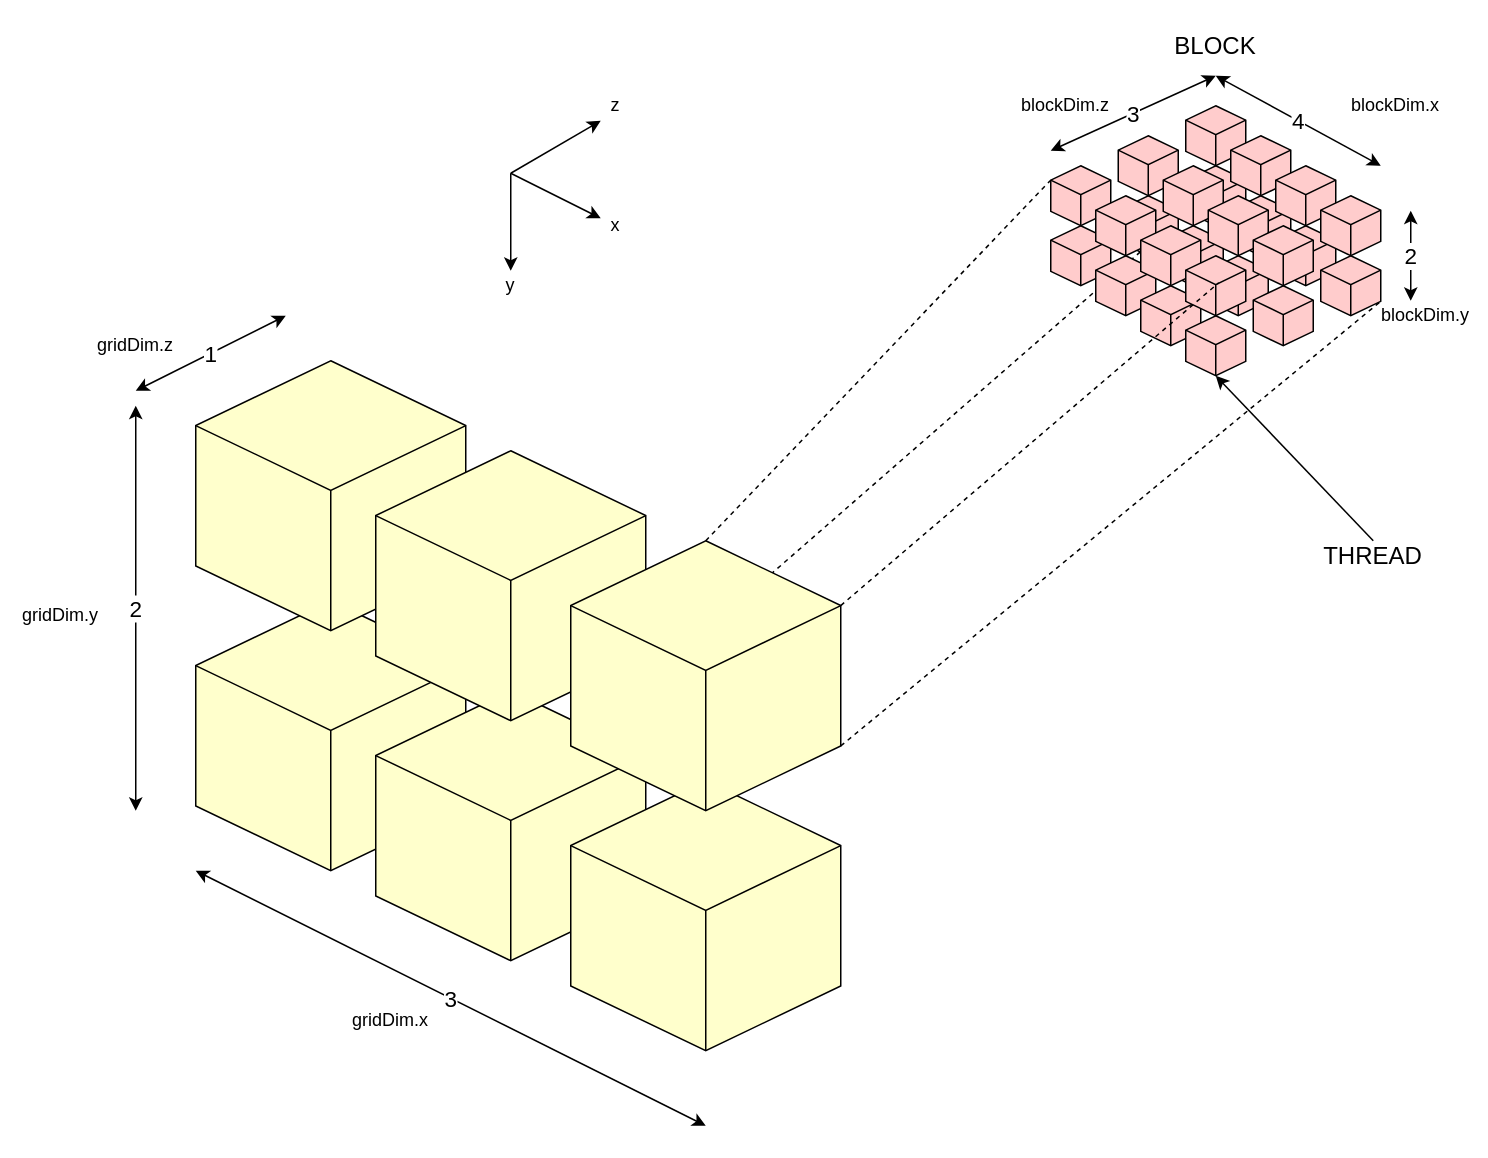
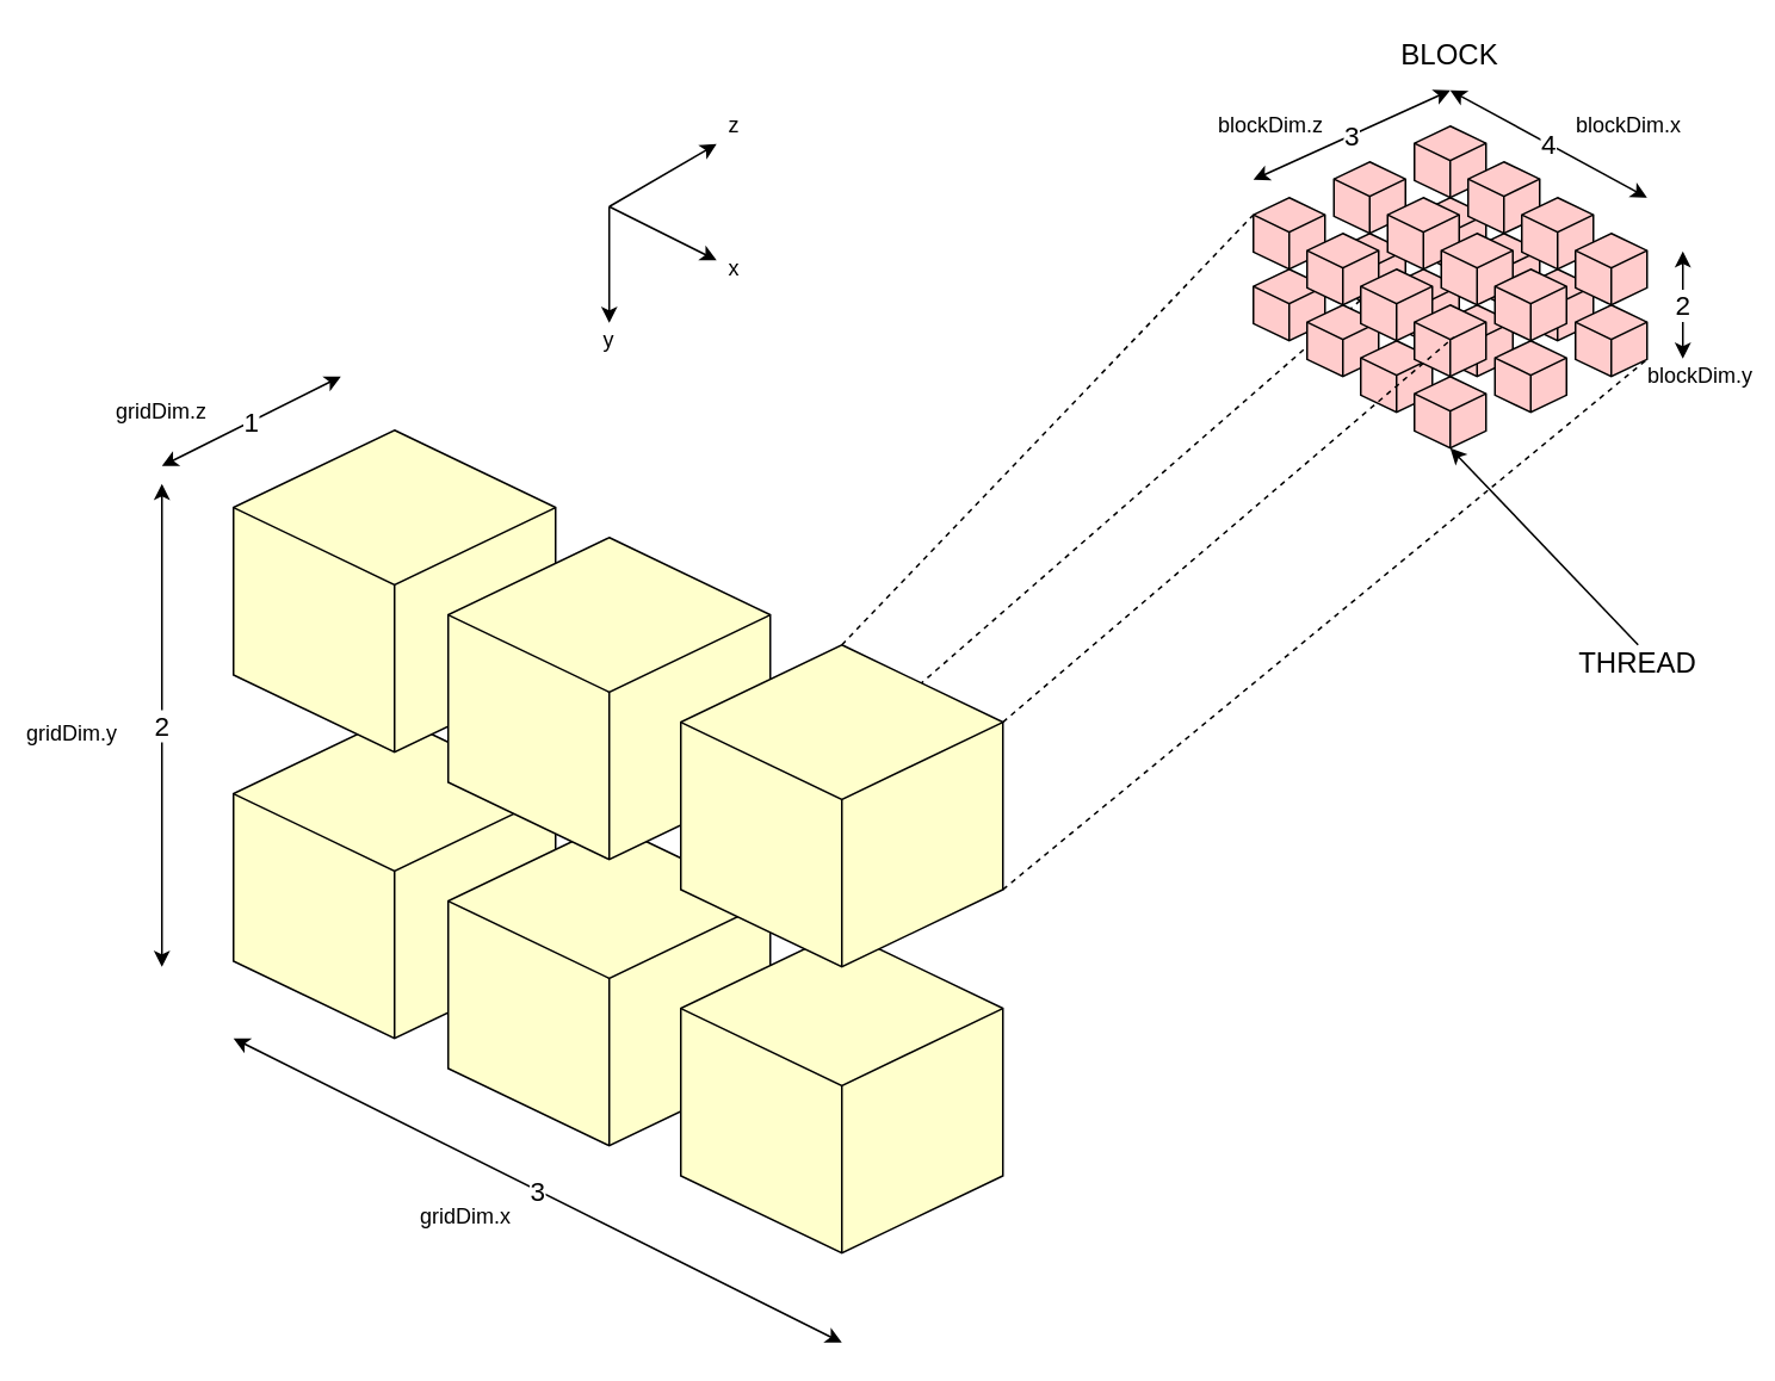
  <mxCell id="0" />
  <mxCell id="1" parent="0" />
  <mxCell id="2" value="" style="endArrow=none;html=1;exitX=0;exitY=0;exitDx=180;exitDy=43.214;exitPerimeter=0;entryX=0.575;entryY=0.6;entryDx=0;entryDy=0;entryPerimeter=0;dashed=1;" edge="1" parent="1" target="26"><mxGeometry width="50" height="50" relative="1" as="geometry"><mxPoint x="450" y="437.604" as="sourcePoint" /><mxPoint x="702" y="222.39" as="targetPoint" /></mxGeometry></mxCell>
  <mxCell id="3" value="" style="html=1;whiteSpace=wrap;shape=isoCube2;backgroundOutline=1;isoAngle=15;fillColor=#FFCCCC;" vertex="1" parent="1"><mxGeometry x="790" y="110" width="40" height="40" as="geometry" /></mxCell>
  <mxCell id="4" value="" style="html=1;whiteSpace=wrap;shape=isoCube2;backgroundOutline=1;isoAngle=15;fillColor=#FFCCCC;" vertex="1" parent="1"><mxGeometry x="820" y="130" width="40" height="40" as="geometry" /></mxCell>
  <mxCell id="5" value="" style="html=1;whiteSpace=wrap;shape=isoCube2;backgroundOutline=1;isoAngle=15;fillColor=#FFCCCC;" vertex="1" parent="1"><mxGeometry x="850" y="150" width="40" height="40" as="geometry" /></mxCell>
  <mxCell id="6" value="" style="html=1;whiteSpace=wrap;shape=isoCube2;backgroundOutline=1;isoAngle=15;fillColor=#FFCCCC;" vertex="1" parent="1"><mxGeometry x="880" y="170" width="40" height="40" as="geometry" /></mxCell>
  <mxCell id="7" value="" style="html=1;whiteSpace=wrap;shape=isoCube2;backgroundOutline=1;isoAngle=15;fillColor=#FFCCCC;" vertex="1" parent="1"><mxGeometry x="745" y="130" width="40" height="40" as="geometry" /></mxCell>
  <mxCell id="8" value="" style="html=1;whiteSpace=wrap;shape=isoCube2;backgroundOutline=1;isoAngle=15;fillColor=#FFCCCC;" vertex="1" parent="1"><mxGeometry x="775" y="150" width="40" height="40" as="geometry" /></mxCell>
  <mxCell id="9" value="" style="html=1;whiteSpace=wrap;shape=isoCube2;backgroundOutline=1;isoAngle=15;fillColor=#FFCCCC;" vertex="1" parent="1"><mxGeometry x="805" y="170" width="40" height="40" as="geometry" /></mxCell>
  <mxCell id="10" value="" style="html=1;whiteSpace=wrap;shape=isoCube2;backgroundOutline=1;isoAngle=15;fillColor=#FFCCCC;" vertex="1" parent="1"><mxGeometry x="835" y="190" width="40" height="40" as="geometry" /></mxCell>
  <mxCell id="11" value="" style="html=1;whiteSpace=wrap;shape=isoCube2;backgroundOutline=1;isoAngle=15;fillColor=#FFCCCC;" vertex="1" parent="1"><mxGeometry x="700" y="150" width="40" height="40" as="geometry" /></mxCell>
  <mxCell id="12" value="" style="html=1;whiteSpace=wrap;shape=isoCube2;backgroundOutline=1;isoAngle=15;fillColor=#FFCCCC;" vertex="1" parent="1"><mxGeometry x="730" y="170" width="40" height="40" as="geometry" /></mxCell>
  <mxCell id="13" value="" style="html=1;whiteSpace=wrap;shape=isoCube2;backgroundOutline=1;isoAngle=15;fillColor=#FFCCCC;" vertex="1" parent="1"><mxGeometry x="760" y="190" width="40" height="40" as="geometry" /></mxCell>
  <mxCell id="14" value="" style="html=1;whiteSpace=wrap;shape=isoCube2;backgroundOutline=1;isoAngle=15;fillColor=#FFCCCC;" vertex="1" parent="1"><mxGeometry x="790" y="210" width="40" height="40" as="geometry" /></mxCell>
  <mxCell id="15" value="" style="html=1;whiteSpace=wrap;shape=isoCube2;backgroundOutline=1;isoAngle=15;fillColor=#FFFFCC;" vertex="1" parent="1"><mxGeometry x="130" y="400" width="180" height="180" as="geometry" /></mxCell>
  <mxCell id="16" value="" style="html=1;whiteSpace=wrap;shape=isoCube2;backgroundOutline=1;isoAngle=15;fillColor=#FFFFCC;" vertex="1" parent="1"><mxGeometry x="250" y="460" width="180" height="180" as="geometry" /></mxCell>
  <mxCell id="17" value="" style="html=1;whiteSpace=wrap;shape=isoCube2;backgroundOutline=1;isoAngle=15;fillColor=#FFFFCC;" vertex="1" parent="1"><mxGeometry x="380" y="520" width="180" height="180" as="geometry" /></mxCell>
  <mxCell id="18" value="" style="html=1;whiteSpace=wrap;shape=isoCube2;backgroundOutline=1;isoAngle=15;fillColor=#FFFFCC;" vertex="1" parent="1"><mxGeometry x="130" y="240" width="180" height="180" as="geometry" /></mxCell>
  <mxCell id="19" value="" style="html=1;whiteSpace=wrap;shape=isoCube2;backgroundOutline=1;isoAngle=15;fillColor=#FFFFCC;" vertex="1" parent="1"><mxGeometry x="250" y="300" width="180" height="180" as="geometry" /></mxCell>
  <mxCell id="20" value="" style="html=1;whiteSpace=wrap;shape=isoCube2;backgroundOutline=1;isoAngle=15;fillColor=#FFFFCC;" vertex="1" parent="1"><mxGeometry x="380" y="360" width="180" height="180" as="geometry" /></mxCell>
  <mxCell id="21" value="" style="html=1;whiteSpace=wrap;shape=isoCube2;backgroundOutline=1;isoAngle=15;fillColor=#FFCCCC;" vertex="1" parent="1"><mxGeometry x="700" y="110" width="40" height="40" as="geometry" /></mxCell>
  <mxCell id="22" value="" style="html=1;whiteSpace=wrap;shape=isoCube2;backgroundOutline=1;isoAngle=15;fillColor=#FFCCCC;" vertex="1" parent="1"><mxGeometry x="730" y="130" width="40" height="40" as="geometry" /></mxCell>
  <mxCell id="23" value="" style="html=1;whiteSpace=wrap;shape=isoCube2;backgroundOutline=1;isoAngle=15;fillColor=#FFCCCC;" vertex="1" parent="1"><mxGeometry x="760" y="150" width="40" height="40" as="geometry" /></mxCell>
  <mxCell id="24" value="" style="html=1;whiteSpace=wrap;shape=isoCube2;backgroundOutline=1;isoAngle=15;fillColor=#FFCCCC;" vertex="1" parent="1"><mxGeometry x="790" y="170" width="40" height="40" as="geometry" /></mxCell>
  <mxCell id="25" value="" style="html=1;whiteSpace=wrap;shape=isoCube2;backgroundOutline=1;isoAngle=15;fillColor=#FFCCCC;" vertex="1" parent="1"><mxGeometry x="745" y="90" width="40" height="40" as="geometry" /></mxCell>
  <mxCell id="26" value="" style="html=1;whiteSpace=wrap;shape=isoCube2;backgroundOutline=1;isoAngle=15;fillColor=#FFCCCC;" vertex="1" parent="1"><mxGeometry x="775" y="110" width="40" height="40" as="geometry" /></mxCell>
  <mxCell id="27" value="" style="html=1;whiteSpace=wrap;shape=isoCube2;backgroundOutline=1;isoAngle=15;fillColor=#FFCCCC;" vertex="1" parent="1"><mxGeometry x="805" y="130" width="40" height="40" as="geometry" /></mxCell>
  <mxCell id="28" value="" style="html=1;whiteSpace=wrap;shape=isoCube2;backgroundOutline=1;isoAngle=15;fillColor=#FFCCCC;" vertex="1" parent="1"><mxGeometry x="835" y="150" width="40" height="40" as="geometry" /></mxCell>
  <mxCell id="29" value="" style="html=1;whiteSpace=wrap;shape=isoCube2;backgroundOutline=1;isoAngle=15;fillColor=#FFCCCC;" vertex="1" parent="1"><mxGeometry x="790" y="70" width="40" height="40" as="geometry" /></mxCell>
  <mxCell id="30" value="" style="html=1;whiteSpace=wrap;shape=isoCube2;backgroundOutline=1;isoAngle=15;fillColor=#FFCCCC;" vertex="1" parent="1"><mxGeometry x="820" y="90" width="40" height="40" as="geometry" /></mxCell>
  <mxCell id="31" value="" style="html=1;whiteSpace=wrap;shape=isoCube2;backgroundOutline=1;isoAngle=15;fillColor=#FFCCCC;" vertex="1" parent="1"><mxGeometry x="850" y="110" width="40" height="40" as="geometry" /></mxCell>
  <mxCell id="32" value="" style="html=1;whiteSpace=wrap;shape=isoCube2;backgroundOutline=1;isoAngle=15;fillColor=#FFCCCC;" vertex="1" parent="1"><mxGeometry x="880" y="130" width="40" height="40" as="geometry" /></mxCell>
  <mxCell id="33" value="&lt;font style=&quot;font-size: 15px&quot;&gt;4&lt;/font&gt;" style="endArrow=classic;startArrow=classic;html=1;" edge="1" parent="1"><mxGeometry width="50" height="50" relative="1" as="geometry"><mxPoint x="810" y="50" as="sourcePoint" /><mxPoint x="920" y="110" as="targetPoint" /></mxGeometry></mxCell>
  <mxCell id="34" value="&lt;font style=&quot;font-size: 15px&quot;&gt;3&lt;/font&gt;" style="endArrow=classic;startArrow=classic;html=1;" edge="1" parent="1"><mxGeometry width="50" height="50" relative="1" as="geometry"><mxPoint x="700" y="100" as="sourcePoint" /><mxPoint x="810" y="50" as="targetPoint" /></mxGeometry></mxCell>
  <mxCell id="35" value="&lt;font style=&quot;font-size: 15px&quot;&gt;2&lt;/font&gt;" style="endArrow=classic;startArrow=classic;html=1;" edge="1" parent="1"><mxGeometry width="50" height="50" relative="1" as="geometry"><mxPoint x="940" y="200" as="sourcePoint" /><mxPoint x="940" y="140" as="targetPoint" /></mxGeometry></mxCell>
  <mxCell id="36" value="" style="endArrow=none;html=1;exitX=0.5;exitY=0;exitDx=0;exitDy=0;exitPerimeter=0;entryX=0;entryY=0;entryDx=0;entryDy=9.603;entryPerimeter=0;dashed=1;" edge="1" parent="1" source="20" target="21"><mxGeometry width="50" height="50" relative="1" as="geometry"><mxPoint x="380" y="400" as="sourcePoint" /><mxPoint x="430" y="350" as="targetPoint" /></mxGeometry></mxCell>
  <mxCell id="37" value="" style="endArrow=none;html=1;exitX=0;exitY=0;exitDx=180;exitDy=43.214;exitPerimeter=0;entryX=0.55;entryY=0.45;entryDx=0;entryDy=0;entryPerimeter=0;dashed=1;" edge="1" parent="1" source="20" target="24"><mxGeometry width="50" height="50" relative="1" as="geometry"><mxPoint x="590" y="603.614" as="sourcePoint" /><mxPoint x="910" y="320.003" as="targetPoint" /></mxGeometry></mxCell>
  <mxCell id="38" value="" style="endArrow=none;html=1;exitX=0;exitY=0;exitDx=180;exitDy=136.786;exitPerimeter=0;entryX=0;entryY=0;entryDx=40;entryDy=30.397;entryPerimeter=0;dashed=1;" edge="1" parent="1" source="20" target="6"><mxGeometry width="50" height="50" relative="1" as="geometry"><mxPoint x="570" y="540.004" as="sourcePoint" /><mxPoint x="822" y="324.79" as="targetPoint" /></mxGeometry></mxCell>
  <mxCell id="39" value="&lt;font style=&quot;font-size: 15px&quot;&gt;2&lt;/font&gt;" style="endArrow=classic;startArrow=classic;html=1;" edge="1" parent="1"><mxGeometry width="50" height="50" relative="1" as="geometry"><mxPoint x="90" y="540" as="sourcePoint" /><mxPoint x="90" y="270" as="targetPoint" /></mxGeometry></mxCell>
  <mxCell id="40" value="&lt;font style=&quot;font-size: 15px&quot;&gt;1&lt;/font&gt;" style="endArrow=classic;startArrow=classic;html=1;" edge="1" parent="1"><mxGeometry width="50" height="50" relative="1" as="geometry"><mxPoint x="90" y="260" as="sourcePoint" /><mxPoint x="190" y="210" as="targetPoint" /></mxGeometry></mxCell>
  <mxCell id="41" value="&lt;font style=&quot;font-size: 15px&quot;&gt;3&lt;/font&gt;" style="endArrow=classic;startArrow=classic;html=1;" edge="1" parent="1"><mxGeometry width="50" height="50" relative="1" as="geometry"><mxPoint x="470" y="750" as="sourcePoint" /><mxPoint x="130" y="580" as="targetPoint" /></mxGeometry></mxCell>
  <mxCell id="42" value="&lt;font style=&quot;font-size: 16px&quot;&gt;BLOCK&lt;/font&gt;" style="text;html=1;strokeColor=none;fillColor=none;align=center;verticalAlign=middle;whiteSpace=wrap;rounded=0;" vertex="1" parent="1"><mxGeometry x="790" y="20" width="40" height="20" as="geometry" /></mxCell>
  <mxCell id="43" style="rounded=0;orthogonalLoop=1;jettySize=auto;html=1;exitX=0.5;exitY=0;exitDx=0;exitDy=0;entryX=0.5;entryY=1;entryDx=0;entryDy=0;entryPerimeter=0;" edge="1" parent="1" source="44" target="14"><mxGeometry relative="1" as="geometry" /></mxCell>
  <mxCell id="44" value="&lt;font style=&quot;font-size: 16px&quot;&gt;THREAD&lt;/font&gt;" style="text;html=1;strokeColor=none;fillColor=none;align=center;verticalAlign=middle;whiteSpace=wrap;rounded=0;" vertex="1" parent="1"><mxGeometry x="895" y="360" width="40" height="20" as="geometry" /></mxCell>
  <mxCell id="45" value="" style="endArrow=classic;html=1;" edge="1" parent="1"><mxGeometry width="50" height="50" relative="1" as="geometry"><mxPoint x="340" y="115" as="sourcePoint" /><mxPoint x="340" y="180" as="targetPoint" /></mxGeometry></mxCell>
  <mxCell id="46" value="" style="endArrow=classic;html=1;" edge="1" parent="1"><mxGeometry width="50" height="50" relative="1" as="geometry"><mxPoint x="340" y="115" as="sourcePoint" /><mxPoint x="400" y="145" as="targetPoint" /></mxGeometry></mxCell>
  <mxCell id="47" value="" style="endArrow=classic;html=1;" edge="1" parent="1"><mxGeometry width="50" height="50" relative="1" as="geometry"><mxPoint x="340" y="115" as="sourcePoint" /><mxPoint x="400" y="80" as="targetPoint" /></mxGeometry></mxCell>
  <mxCell id="48" value="z" style="text;html=1;strokeColor=none;fillColor=none;align=center;verticalAlign=middle;whiteSpace=wrap;rounded=0;" vertex="1" parent="1"><mxGeometry x="390" y="60" width="40" height="20" as="geometry" /></mxCell>
  <mxCell id="49" value="x" style="text;html=1;strokeColor=none;fillColor=none;align=center;verticalAlign=middle;whiteSpace=wrap;rounded=0;" vertex="1" parent="1"><mxGeometry x="390" y="140" width="40" height="20" as="geometry" /></mxCell>
  <mxCell id="50" value="y" style="text;html=1;strokeColor=none;fillColor=none;align=center;verticalAlign=middle;whiteSpace=wrap;rounded=0;" vertex="1" parent="1"><mxGeometry x="320" y="180" width="40" height="20" as="geometry" /></mxCell>
  <mxCell id="51" value="gridDim.x" style="text;html=1;strokeColor=none;fillColor=none;align=center;verticalAlign=middle;whiteSpace=wrap;rounded=0;" vertex="1" parent="1"><mxGeometry x="240" y="670" width="40" height="20" as="geometry" /></mxCell>
  <mxCell id="52" value="gridDim.y" style="text;html=1;strokeColor=none;fillColor=none;align=center;verticalAlign=middle;whiteSpace=wrap;rounded=0;" vertex="1" parent="1"><mxGeometry x="20" y="400" width="40" height="20" as="geometry" /></mxCell>
  <mxCell id="53" value="gridDim.z" style="text;html=1;strokeColor=none;fillColor=none;align=center;verticalAlign=middle;whiteSpace=wrap;rounded=0;" vertex="1" parent="1"><mxGeometry x="70" y="220" width="40" height="20" as="geometry" /></mxCell>
  <mxCell id="54" value="blockDim.z" style="text;html=1;strokeColor=none;fillColor=none;align=center;verticalAlign=middle;whiteSpace=wrap;rounded=0;" vertex="1" parent="1"><mxGeometry x="690" y="60" width="40" height="20" as="geometry" /></mxCell>
- <mxCell id="55" value="blockDim.x" style="text;html=1;strokeColor=none;fillColor=none;align=center;verticalAlign=middle;whiteSpace=wrap;rounded=0;" vertex="1" parent="1"><mxGeometry x="910" y="60" width="40" height="20" as="geometry" /></mxCell>
+ <mxCell id="55" value="blockDim.x" style="text;html=1;strokeColor=none;fillColor=none;align=center;verticalAlign=middle;whiteSpace=wrap;rounded=0;" vertex="1" parent="1"><mxGeometry x="890" y="60" width="40" height="20" as="geometry" /></mxCell>
  <mxCell id="56" value="blockDim.y" style="text;html=1;strokeColor=none;fillColor=none;align=center;verticalAlign=middle;whiteSpace=wrap;rounded=0;" vertex="1" parent="1"><mxGeometry x="930" y="200" width="40" height="20" as="geometry" /></mxCell>
